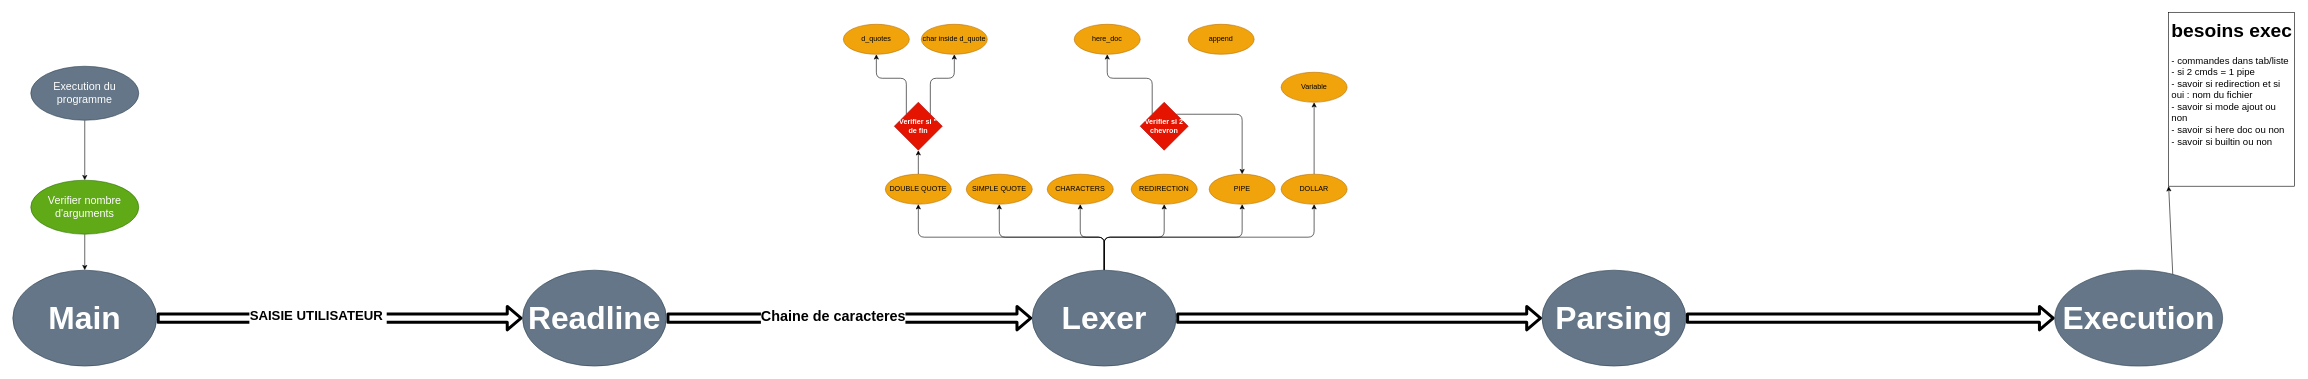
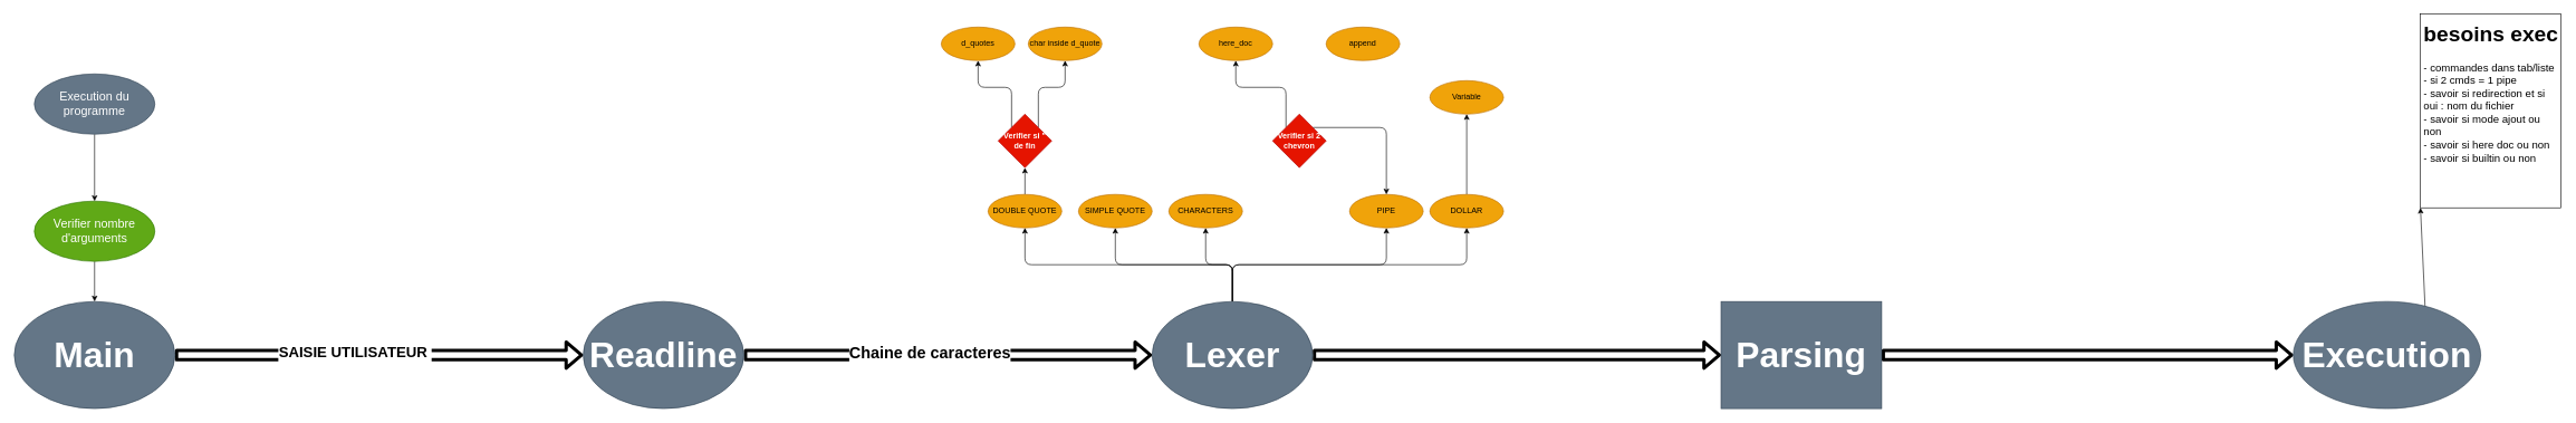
  <mxCell id="0" />
  <mxCell id="1" parent="0" />
  <mxCell id="2" style="edgeStyle=none;html=1;exitX=1;exitY=0.5;exitDx=0;exitDy=0;entryX=0;entryY=0.5;entryDx=0;entryDy=0;fontSize=18;shape=flexArrow;strokeWidth=5;" parent="1" source="4" target="11" edge="1"><mxGeometry relative="1" as="geometry" /></mxCell>
  <mxCell id="3" value="&lt;b&gt;&lt;font style=&quot;font-size: 22px;&quot;&gt;SAISIE UTILISATEUR&amp;nbsp;&lt;/font&gt;&lt;/b&gt;" style="edgeLabel;html=1;align=center;verticalAlign=middle;resizable=0;points=[];fontSize=18;" parent="2" vertex="1" connectable="0"><mxGeometry x="-0.119" y="4" relative="1" as="geometry"><mxPoint x="-1" as="offset" /></mxGeometry></mxCell>
  <mxCell id="4" value="&lt;font size=&quot;1&quot; style=&quot;&quot;&gt;&lt;b style=&quot;font-size: 53px;&quot;&gt;Main&lt;/b&gt;&lt;/font&gt;" style="ellipse;whiteSpace=wrap;html=1;fillColor=#647687;fontColor=#ffffff;strokeColor=#314354;" parent="1" vertex="1"><mxGeometry x="20" width="240" height="160" as="geometry" y="450" /></mxCell>
  <mxCell id="5" style="edgeStyle=none;html=1;exitX=1;exitY=0;exitDx=0;exitDy=0;entryX=0;entryY=1;entryDx=0;entryDy=0;fontSize=16;" parent="1" target="6" edge="1"><mxGeometry relative="1" as="geometry"><mxPoint x="3622.647" y="474.99" as="sourcePoint" /></mxGeometry></mxCell>
  <mxCell id="6" value="&lt;h1&gt;&lt;span style=&quot;background-color: initial;&quot;&gt;besoins exec&lt;/span&gt;&lt;/h1&gt;&lt;div&gt;&lt;span style=&quot;background-color: initial; font-size: 16px; font-weight: normal;&quot;&gt;- commandes dans tab/liste&lt;/span&gt;&lt;/div&gt;&lt;div&gt;&lt;span style=&quot;background-color: initial; font-size: 16px; font-weight: normal;&quot;&gt;- si 2 cmds = 1 pipe&lt;/span&gt;&lt;/div&gt;&lt;div&gt;&lt;span style=&quot;background-color: initial; font-size: 16px; font-weight: normal;&quot;&gt;- savoir si redirection et si oui : nom du fichier&lt;/span&gt;&lt;/div&gt;&lt;div&gt;&lt;span style=&quot;background-color: initial; font-size: 16px; font-weight: normal;&quot;&gt;- savoir si mode ajout ou non&lt;/span&gt;&lt;/div&gt;&lt;div&gt;&lt;span style=&quot;background-color: initial; font-size: 16px; font-weight: normal;&quot;&gt;- savoir si here doc ou non&lt;/span&gt;&lt;/div&gt;&lt;div&gt;&lt;span style=&quot;background-color: initial; font-size: 16px; font-weight: normal;&quot;&gt;- savoir si builtin ou non&lt;/span&gt;&lt;/div&gt;" style="text;html=1;strokeColor=default;fillColor=none;spacing=5;spacingTop=-20;whiteSpace=wrap;overflow=hidden;rounded=0;strokeWidth=1;fontSize=16;" parent="1" vertex="1"><mxGeometry x="3615" y="20" width="210" height="290" as="geometry" /></mxCell>
  <mxCell id="7" style="edgeStyle=orthogonalEdgeStyle;html=1;exitX=0.5;exitY=0;exitDx=0;exitDy=0;entryX=0.5;entryY=1;entryDx=0;entryDy=0;" edge="1" parent="1" source="8" target="41"><mxGeometry relative="1" as="geometry" /></mxCell>
  <mxCell id="8" value="DOUBLE QUOTE" style="ellipse;whiteSpace=wrap;html=1;fillColor=#f0a30a;strokeColor=#BD7000;fontColor=#000000;" parent="1" vertex="1"><mxGeometry x="1475" y="290" width="110" height="50" as="geometry" /></mxCell>
  <mxCell id="9" style="edgeStyle=none;shape=flexArrow;html=1;exitX=1;exitY=0.5;exitDx=0;exitDy=0;entryX=0;entryY=0.5;entryDx=0;entryDy=0;strokeWidth=5;fontSize=18;" parent="1" source="11" target="19" edge="1"><mxGeometry relative="1" as="geometry" /></mxCell>
  <mxCell id="10" value="&lt;font style=&quot;font-size: 24px;&quot;&gt;&lt;b&gt;Chaine de caracteres&lt;/b&gt;&lt;/font&gt;" style="edgeLabel;html=1;align=center;verticalAlign=middle;resizable=0;points=[];fontSize=22;" parent="9" vertex="1" connectable="0"><mxGeometry x="-0.09" y="3" relative="1" as="geometry"><mxPoint x="-1" as="offset" /></mxGeometry></mxCell>
  <mxCell id="11" value="&lt;font size=&quot;1&quot; style=&quot;&quot;&gt;&lt;b style=&quot;font-size: 53px;&quot;&gt;Readline&lt;/b&gt;&lt;/font&gt;" style="ellipse;whiteSpace=wrap;html=1;fillColor=#647687;fontColor=#ffffff;strokeColor=#314354;" parent="1" vertex="1"><mxGeometry x="870" width="240" height="160" as="geometry" y="450" /></mxCell>
  <mxCell id="12" style="edgeStyle=none;shape=flexArrow;html=1;exitX=1;exitY=0.5;exitDx=0;exitDy=0;entryX=0;entryY=0.5;entryDx=0;entryDy=0;strokeWidth=5;fontSize=18;" parent="1" source="19" target="21" edge="1"><mxGeometry relative="1" as="geometry" /></mxCell>
  <mxCell id="13" style="edgeStyle=orthogonalEdgeStyle;html=1;exitX=0.5;exitY=0;exitDx=0;exitDy=0;entryX=0.5;entryY=1;entryDx=0;entryDy=0;" edge="1" parent="1" source="19" target="8"><mxGeometry relative="1" as="geometry" /></mxCell>
  <mxCell id="14" style="edgeStyle=orthogonalEdgeStyle;html=1;exitX=0.5;exitY=0;exitDx=0;exitDy=0;entryX=0.5;entryY=1;entryDx=0;entryDy=0;" edge="1" parent="1" source="19" target="29"><mxGeometry relative="1" as="geometry"><mxPoint x="1955" y="380" as="targetPoint" /></mxGeometry></mxCell>
- <mxCell id="15" style="edgeStyle=orthogonalEdgeStyle;html=1;exitX=0.5;exitY=0;exitDx=0;exitDy=0;entryX=0.5;entryY=1;entryDx=0;entryDy=0;" edge="1" parent="1" source="19" target="28"><mxGeometry relative="1" as="geometry" /></mxCell>
  <mxCell id="16" style="edgeStyle=orthogonalEdgeStyle;html=1;exitX=0.5;exitY=0;exitDx=0;exitDy=0;entryX=0.5;entryY=1;entryDx=0;entryDy=0;" edge="1" parent="1" source="19" target="27"><mxGeometry relative="1" as="geometry" /></mxCell>
  <mxCell id="17" style="edgeStyle=orthogonalEdgeStyle;html=1;exitX=0.5;exitY=0;exitDx=0;exitDy=0;entryX=0.5;entryY=1;entryDx=0;entryDy=0;" edge="1" parent="1" source="19" target="33"><mxGeometry relative="1" as="geometry" /></mxCell>
  <mxCell id="18" style="edgeStyle=orthogonalEdgeStyle;html=1;exitX=0.5;exitY=0;exitDx=0;exitDy=0;entryX=0.5;entryY=1;entryDx=0;entryDy=0;" edge="1" parent="1" source="19" target="35"><mxGeometry relative="1" as="geometry" /></mxCell>
  <mxCell id="19" value="&lt;font size=&quot;1&quot; style=&quot;&quot;&gt;&lt;b style=&quot;font-size: 53px;&quot;&gt;Lexer&lt;/b&gt;&lt;/font&gt;" style="ellipse;whiteSpace=wrap;html=1;fillColor=#647687;fontColor=#ffffff;strokeColor=#314354;" parent="1" vertex="1"><mxGeometry x="1720" width="240" height="160" as="geometry" y="450" /></mxCell>
  <mxCell id="20" style="edgeStyle=none;shape=flexArrow;html=1;exitX=1;exitY=0.5;exitDx=0;exitDy=0;entryX=0;entryY=0.5;entryDx=0;entryDy=0;strokeWidth=5;fontSize=18;" parent="1" source="21" target="22" edge="1"><mxGeometry relative="1" as="geometry" /></mxCell>
- <mxCell id="21" value="&lt;span style=&quot;font-size: 53px;&quot;&gt;&lt;b&gt;Parsing&lt;/b&gt;&lt;/span&gt;" style="ellipse;whiteSpace=wrap;html=1;fillColor=#647687;fontColor=#ffffff;strokeColor=#314354;" parent="1" vertex="1"><mxGeometry x="2570" width="240" height="160" as="geometry" y="450" /></mxCell>
+ <mxCell id="21" value="&lt;span style=&quot;font-size: 53px;&quot;&gt;&lt;b&gt;Parsing&lt;/b&gt;&lt;/span&gt;" style="whiteSpace=wrap;html=1;fillColor=#647687;fontColor=#ffffff;strokeColor=#314354;rounded=0;" parent="1" vertex="1"><mxGeometry x="2570" width="240" height="160" as="geometry" y="450" /></mxCell>
  <mxCell id="22" value="&lt;span style=&quot;font-size: 53px;&quot;&gt;&lt;b&gt;Execution&lt;br&gt;&lt;/b&gt;&lt;/span&gt;" style="ellipse;whiteSpace=wrap;html=1;fillColor=#647687;fontColor=#ffffff;strokeColor=#314354;" parent="1" vertex="1"><mxGeometry x="3425" width="280" height="160" as="geometry" y="450" /></mxCell>
  <mxCell id="23" style="edgeStyle=none;html=1;exitX=0.5;exitY=1;exitDx=0;exitDy=0;entryX=0.5;entryY=0;entryDx=0;entryDy=0;fontSize=18;" parent="1" source="24" target="4" edge="1"><mxGeometry relative="1" as="geometry" /></mxCell>
  <mxCell id="24" value="&lt;span style=&quot;font-size: 18px;&quot;&gt;Verifier nombre d'arguments&lt;/span&gt;" style="ellipse;whiteSpace=wrap;html=1;fillColor=#60a917;strokeColor=#2D7600;fontColor=#ffffff;" parent="1" vertex="1"><mxGeometry x="50" y="300" width="180" height="90" as="geometry" /></mxCell>
  <mxCell id="25" style="edgeStyle=none;html=1;exitX=0.5;exitY=1;exitDx=0;exitDy=0;entryX=0.5;entryY=0;entryDx=0;entryDy=0;fontSize=18;" parent="1" source="26" target="24" edge="1"><mxGeometry relative="1" as="geometry" /></mxCell>
  <mxCell id="26" value="&lt;span style=&quot;font-size: 18px;&quot;&gt;Execution du programme&lt;/span&gt;" style="ellipse;whiteSpace=wrap;html=1;fillColor=#647687;strokeColor=#314354;fontColor=#ffffff;" parent="1" vertex="1"><mxGeometry x="50" y="110" width="180" height="90" as="geometry" /></mxCell>
  <mxCell id="27" value="SIMPLE QUOTE" style="ellipse;whiteSpace=wrap;html=1;fillColor=#f0a30a;strokeColor=#BD7000;fontColor=#000000;" parent="1" vertex="1"><mxGeometry x="1610" y="290" width="110" height="50" as="geometry" /></mxCell>
- <mxCell id="28" value="REDIRECTION" style="ellipse;whiteSpace=wrap;html=1;fillColor=#f0a30a;strokeColor=#BD7000;fontColor=#000000;" parent="1" vertex="1"><mxGeometry x="1885" y="290" width="110" height="50" as="geometry" /></mxCell>
  <mxCell id="29" value="PIPE" style="ellipse;whiteSpace=wrap;html=1;fillColor=#f0a30a;strokeColor=#BD7000;fontColor=#000000;" vertex="1" parent="1"><mxGeometry x="2015" y="290" width="110" height="50" as="geometry" /></mxCell>
  <mxCell id="30" style="edgeStyle=orthogonalEdgeStyle;html=1;exitX=0;exitY=0;exitDx=0;exitDy=0;entryX=0.5;entryY=1;entryDx=0;entryDy=0;" edge="1" parent="1" source="32" target="36"><mxGeometry relative="1" as="geometry" /></mxCell>
  <mxCell id="31" style="edgeStyle=orthogonalEdgeStyle;html=1;exitX=1;exitY=0;exitDx=0;exitDy=0;" edge="1" parent="1" source="32" target="29"><mxGeometry relative="1" as="geometry" /></mxCell>
  <mxCell id="32" value="&lt;b&gt;Verifier si 2 chevron&lt;/b&gt;" style="rhombus;whiteSpace=wrap;html=1;fillColor=#e51400;fontColor=#ffffff;strokeColor=#B20000;" vertex="1" parent="1"><mxGeometry x="1900" y="170" width="80" height="80" as="geometry" /></mxCell>
  <mxCell id="33" value="CHARACTERS" style="ellipse;whiteSpace=wrap;html=1;fillColor=#f0a30a;strokeColor=#BD7000;fontColor=#000000;" vertex="1" parent="1"><mxGeometry x="1745" y="290" width="110" height="50" as="geometry" /></mxCell>
  <mxCell id="34" style="edgeStyle=orthogonalEdgeStyle;html=1;exitX=0.5;exitY=0;exitDx=0;exitDy=0;" edge="1" parent="1" source="35" target="38"><mxGeometry relative="1" as="geometry" /></mxCell>
  <mxCell id="35" value="DOLLAR" style="ellipse;whiteSpace=wrap;html=1;fillColor=#f0a30a;strokeColor=#BD7000;fontColor=#000000;" vertex="1" parent="1"><mxGeometry x="2135" y="290" width="110" height="50" as="geometry" /></mxCell>
  <mxCell id="36" value="here_doc" style="ellipse;whiteSpace=wrap;html=1;fillColor=#f0a30a;strokeColor=#BD7000;fontColor=#000000;" vertex="1" parent="1"><mxGeometry x="1790" y="40" width="110" height="50" as="geometry" /></mxCell>
  <mxCell id="37" value="append" style="ellipse;whiteSpace=wrap;html=1;fillColor=#f0a30a;strokeColor=#BD7000;fontColor=#000000;" vertex="1" parent="1"><mxGeometry x="1980" y="40" width="110" height="50" as="geometry" /></mxCell>
  <mxCell id="38" value="Variable" style="ellipse;whiteSpace=wrap;html=1;fillColor=#f0a30a;strokeColor=#BD7000;fontColor=#000000;" vertex="1" parent="1"><mxGeometry x="2135" y="120" width="110" height="50" as="geometry" /></mxCell>
  <mxCell id="39" style="edgeStyle=orthogonalEdgeStyle;html=1;exitX=1;exitY=0;exitDx=0;exitDy=0;entryX=0.5;entryY=1;entryDx=0;entryDy=0;" edge="1" parent="1" source="41" target="43"><mxGeometry relative="1" as="geometry" /></mxCell>
  <mxCell id="40" style="edgeStyle=orthogonalEdgeStyle;html=1;exitX=0;exitY=0;exitDx=0;exitDy=0;" edge="1" parent="1" source="41" target="42"><mxGeometry relative="1" as="geometry" /></mxCell>
  <mxCell id="41" value="&lt;b&gt;Verifier si &quot; de fin&lt;/b&gt;" style="rhombus;whiteSpace=wrap;html=1;fillColor=#e51400;fontColor=#ffffff;strokeColor=#B20000;" vertex="1" parent="1"><mxGeometry x="1490" y="170" width="80" height="80" as="geometry" /></mxCell>
  <mxCell id="42" value="d_quotes" style="ellipse;whiteSpace=wrap;html=1;fillColor=#f0a30a;strokeColor=#BD7000;fontColor=#000000;" vertex="1" parent="1"><mxGeometry x="1405" y="40" width="110" height="50" as="geometry" /></mxCell>
  <mxCell id="43" value="char inside d_quote" style="ellipse;whiteSpace=wrap;html=1;fillColor=#f0a30a;strokeColor=#BD7000;fontColor=#000000;" vertex="1" parent="1"><mxGeometry x="1535" y="40" width="110" height="50" as="geometry" /></mxCell>
